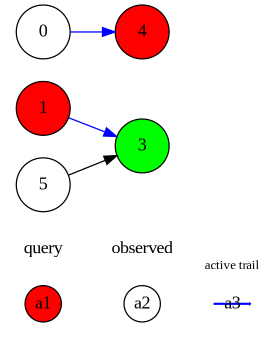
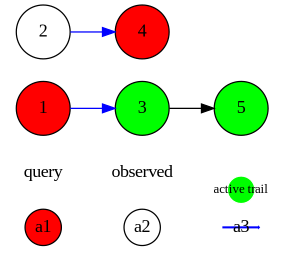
  digraph {
    fontname="Liberation Serif"
    rankdir=LR
    node [fixedsize=true fontname="Liberation Serif" shape=circle style=filled]
    edge [fontname="Liberation Serif" style=invis]
    n1 [color=white label=observed width=0.3]
    a2 [fillcolor=white width=0.4]
    n3 [color=white label=query width=0.3]
    a1 [fillcolor=red width=0.4]
-   n5 [color=white fontsize=10 label="active trail" width=0.3]
+   n5 [color=white fontsize=10 label="active trail" width=0.3 fillcolor=green]
    a3 [color=blue height=0.0 shape=rarrow width=0.4 style=""]
    1 [fillcolor=red width=0.6]
    3 [fillcolor=green width=0.6]
-   5 [fillcolor=white width=0.6]
+   5 [fillcolor=green width=0.6]
    4 [fillcolor=red width=0.6]
-   2 [width=0.6 label=0 style=""]
+   2 [width=0.6 style=""]
    subgraph cluster_1 {
      style=invis
      n1
      a2
    }
    subgraph cluster_2 {
      style=invis
      n3
      a1
    }
    subgraph cluster_3 {
      style=invis
      n5
      a3
    }
    a2 -> n1 [constraint=false]
    a2 -> a3
    a1 -> a2
    a1 -> n3 [constraint=false]
    a3 -> n5 [constraint=false]
    1 -> 3 [color=blue style=""]
-   5 -> 3 [style=""]
+   3 -> 5 [style=""]
    2 -> 4 [color=blue style=""]
  }
